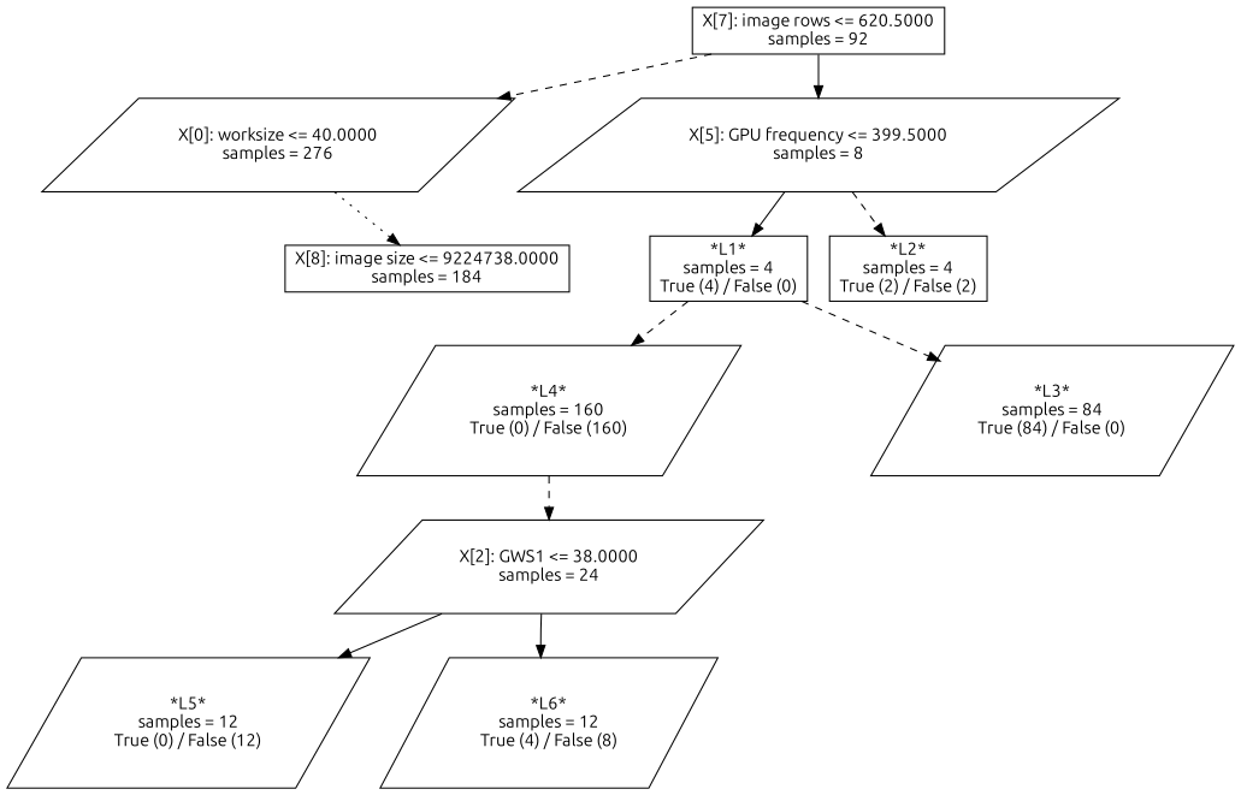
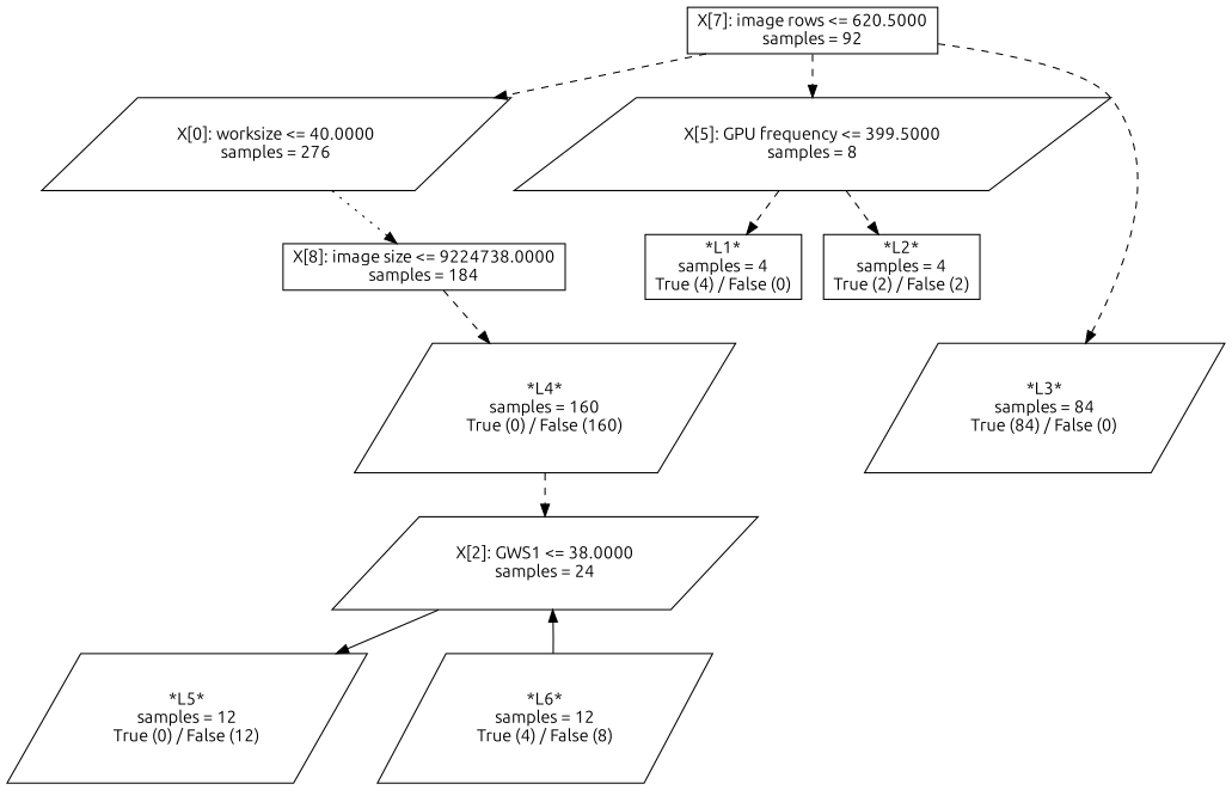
  digraph {
    fontname=Ubuntu
    node [fontname=Ubuntu shape=parallelogram]
    edge [fontname=Ubuntu style=dashed]
    n1 [label="X[0]: worksize <= 40.0000\nsamples = 276"]
    n2 [label="X[8]: image size <= 9224738.0000\nsamples = 184" shape=box]
    n3 [label="X[7]: image rows <= 620.5000\nsamples = 92" shape=box]
    n4 [label="X[5]: GPU frequency <= 399.5000\nsamples = 8"]
    n5 [label="*L3*\nsamples = 84\nTrue (84) / False (0)"]
    n6 [label="*L4*\nsamples = 160\nTrue (0) / False (160)"]
    n7 [label="*L1*\nsamples = 4\nTrue (4) / False (0)" shape=box]
    n8 [label="*L2*\nsamples = 4\nTrue (2) / False (2)" shape=box]
    n9 [label="X[2]: GWS1 <= 38.0000\nsamples = 24"]
    n10 [label="*L5*\nsamples = 12\nTrue (0) / False (12)"]
    n11 [label="*L6*\nsamples = 12\nTrue (4) / False (8)"]
    n1 -> n2 [style=dotted]
-   n7 -> n6
+   n2 -> n6
    n3 -> n1
-   n3 -> n4 [style=solid]
-   n7 -> n5
-   n4 -> n7 [style=solid]
+   n3 -> n4
+   n3 -> n5
+   n4 -> n7
    n4 -> n8
    n6 -> n9
    n9 -> n10 [style=solid]
-   n9 -> n11 [style=solid]
+   n11 -> n9 [style=solid]
  }
